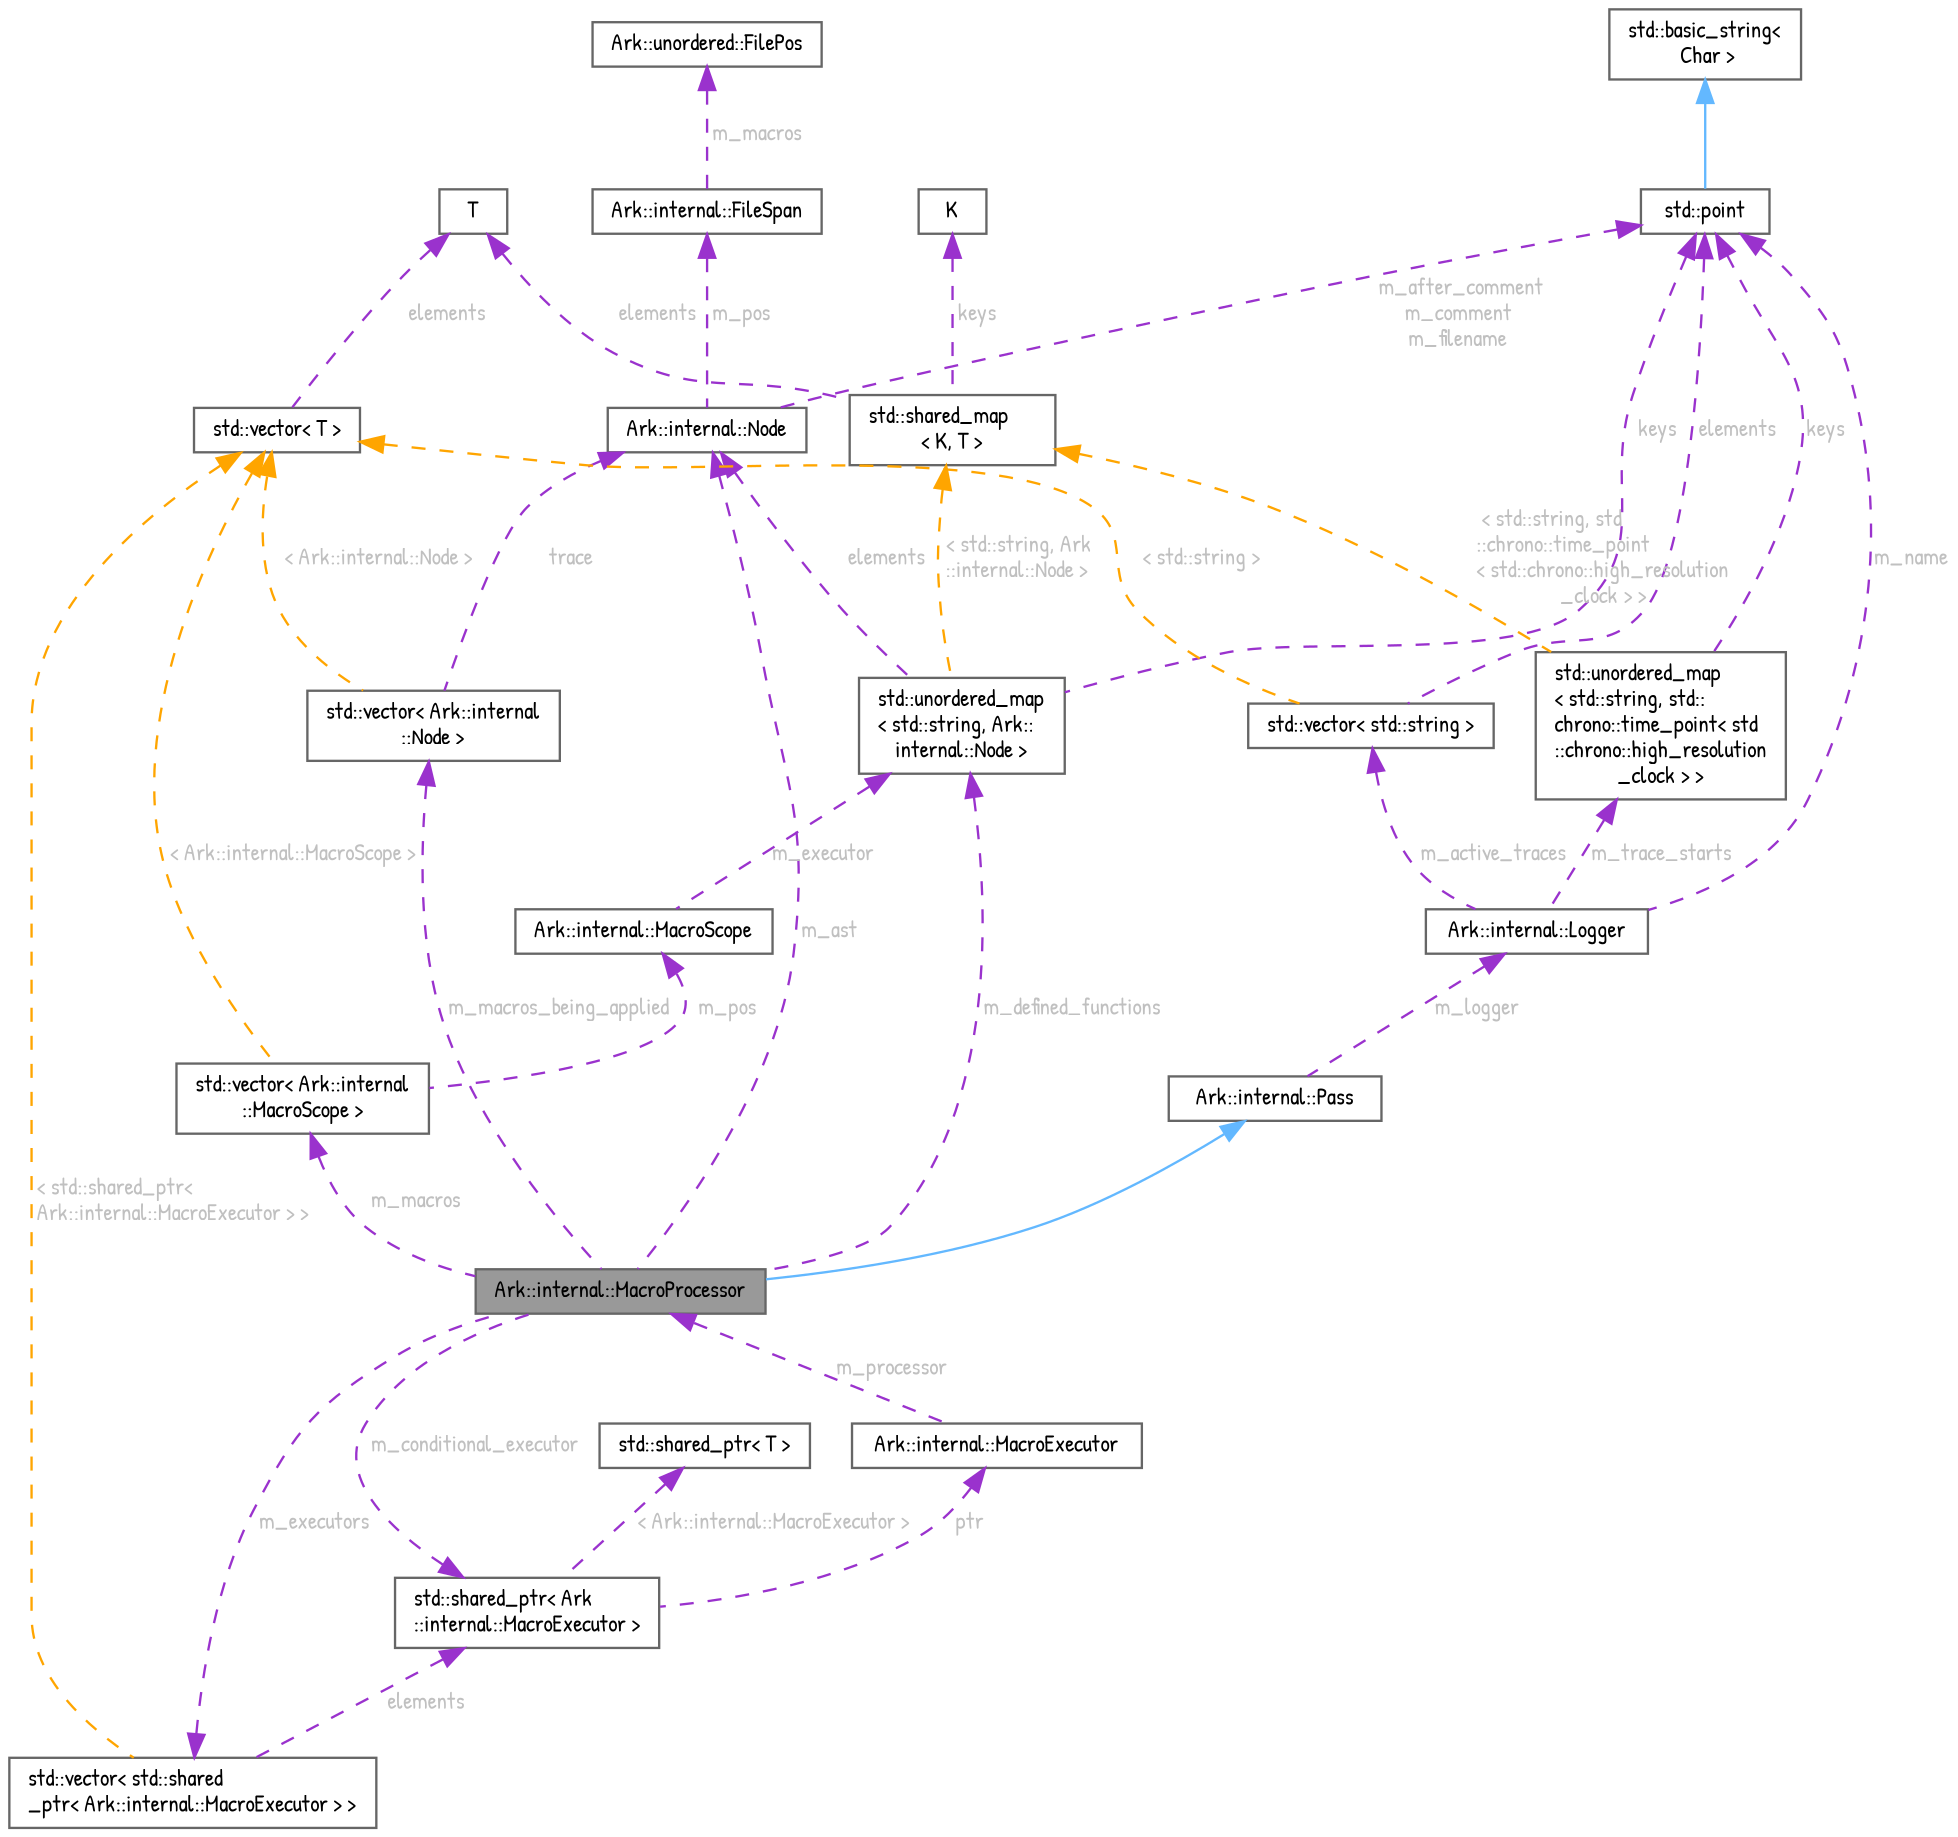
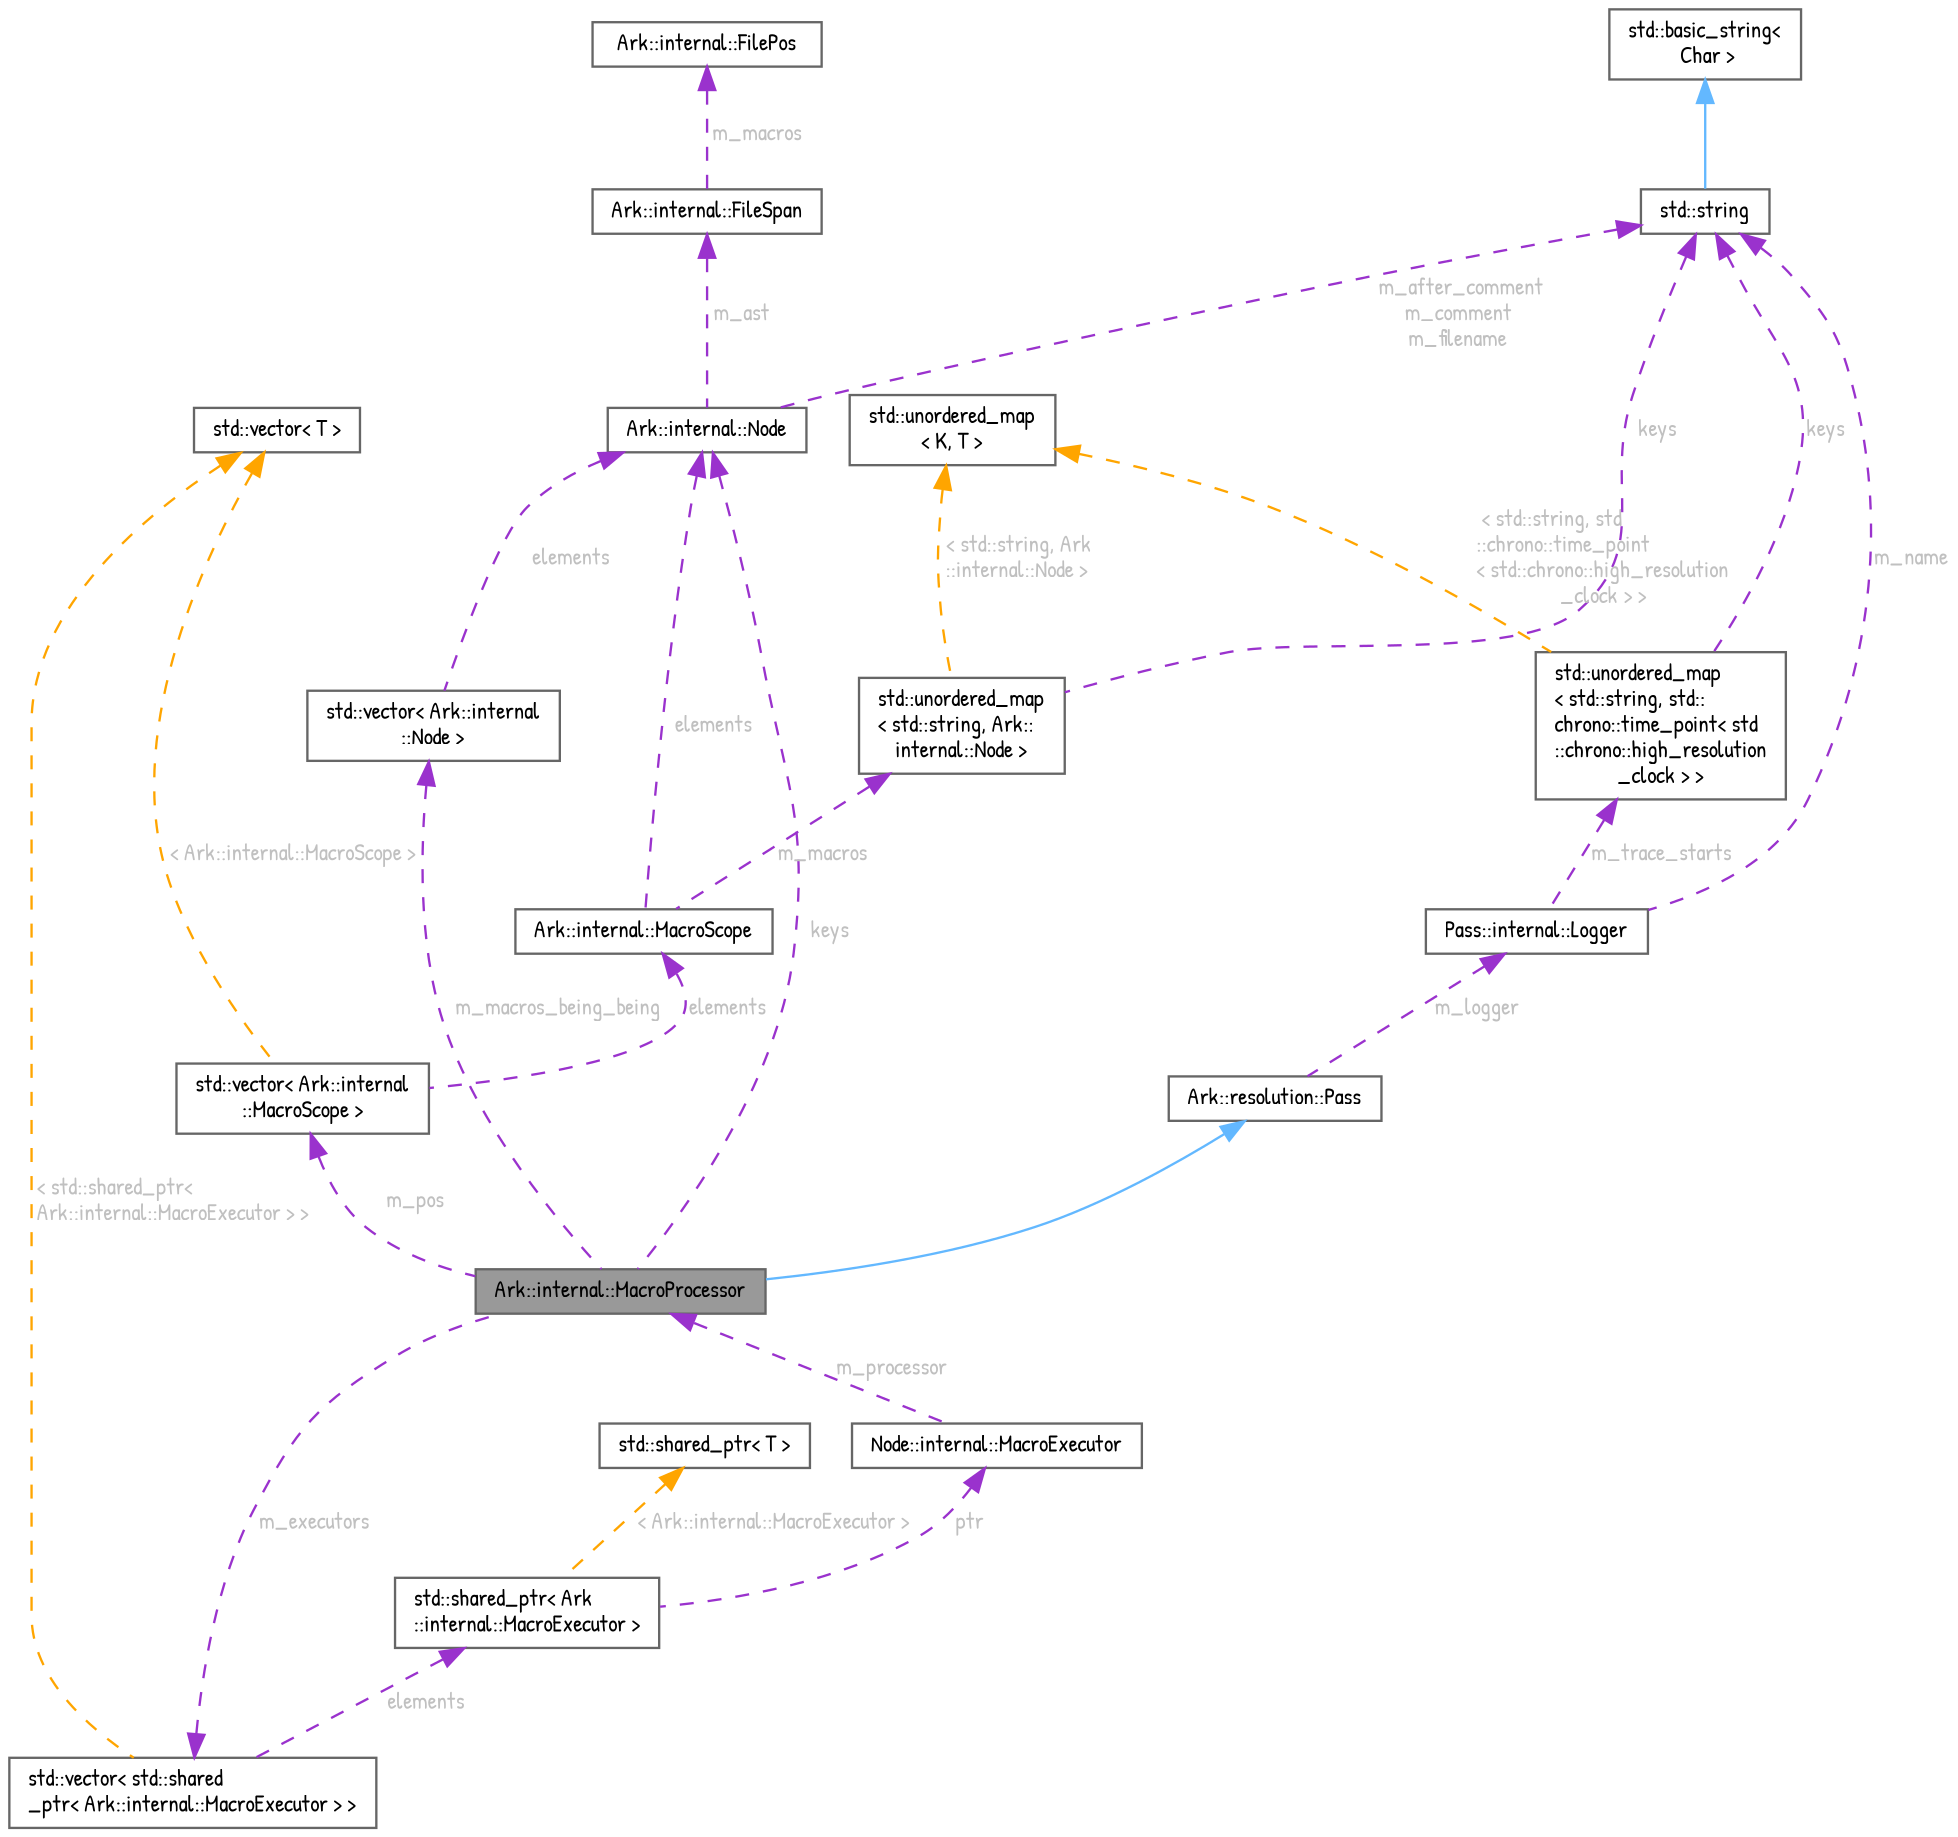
  digraph {
    fontname="Patrick Hand"
    rankdir=TB
    node [color=gray40 fillcolor=white fontname="Patrick Hand" fontsize=10 shape=box style=filled]
    edge [color=darkorchid3 dir=back fontcolor=grey fontname="Patrick Hand" fontsize=10 labelfontname=Helvetica labelfontsize=10 style=dashed]
    n1 [fillcolor=grey60 fontcolor=black height=0.2 label="Ark::internal::MacroProcessor" width=0.4]
-   n2 [height=0.2 label="Ark::internal::MacroExecutor" width=0.4]
+   n2 [height=0.2 label="Node::internal::MacroExecutor" width=0.4]
    n3 [height=0.2 label="std::shared_ptr\< Ark\l::internal::MacroExecutor \>" width=0.4]
-   n4 [height=0.2 label="Ark::internal::Pass" width=0.4]
-   n5 [height=0.2 label="Ark::internal::Logger" width=0.4]
-   n6 [height=0.2 label="std::point" width=0.4]
+   n4 [height=0.2 label="Ark::resolution::Pass" width=0.4]
+   n5 [height=0.2 label="Pass::internal::Logger" width=0.4]
+   n6 [height=0.2 label="std::string" width=0.4]
    n7 [height=0.2 label="std::unordered_map\l\< std::string, std::\lchrono::time_point\< std\l::chrono::high_resolution\l_clock \> \>" width=0.4]
-   n8 [height=0.2 label="std::vector\< std::string \>" width=0.4]
    n9 [height=0.2 label="Ark::internal::Node" width=0.4]
    n10 [height=0.2 label="std::unordered_map\l\< std::string, Ark::\linternal::Node \>" width=0.4]
    n11 [height=0.2 label="std::vector\< Ark::internal\l::Node \>" width=0.4]
    n12 [height=0.2 label="Ark::internal::MacroScope" width=0.4]
    n13 [height=0.2 label="std::basic_string\<\l Char \>" width=0.4]
-   n14 [height=0.2 label="std::shared_map\l\< K, T \>" width=0.4]
-   n15 [height=0.2 label=K width=0.4]
-   n16 [height=0.2 label=T width=0.4]
+   n14 [height=0.2 label="std::unordered_map\l\< K, T \>" width=0.4]
    n17 [height=0.2 label="std::vector\< T \>" width=0.4]
    n18 [height=0.2 label="std::vector\< Ark::internal\l::MacroScope \>" width=0.4]
    n19 [height=0.2 label="std::vector\< std::shared\l_ptr\< Ark::internal::MacroExecutor \> \>" width=0.4]
    n20 [height=0.2 label="std::shared_ptr\< T \>" width=0.4]
    n21 [height=0.2 label="Ark::internal::FileSpan" width=0.4]
-   n22 [height=0.2 label="Ark::unordered::FilePos" width=0.4]
+   n22 [height=0.2 label="Ark::internal::FilePos" width=0.4]
    n1 -> n2 [label=" m_processor"]
    n2 -> n3 [label=" ptr"]
-   n3 -> n1 [label=" m_conditional_executor"]
    n3 -> n19 [label=" elements"]
    n4 -> n1 [color=steelblue1 style=solid fontcolor=""]
    n5 -> n4 [label=" m_logger"]
    n6 -> n5 [label=" m_name"]
    n6 -> n7 [label=" keys"]
-   n6 -> n8 [label=" elements"]
    n6 -> n9 [label=" m_after_comment\nm_comment\nm_filename"]
    n6 -> n10 [label=" keys"]
    n7 -> n5 [label=" m_trace_starts"]
-   n8 -> n5 [label=" m_active_traces"]
-   n9 -> n1 [label=" m_ast"]
-   n9 -> n10 [label=" elements"]
-   n9 -> n11 [label=" trace"]
-   n10 -> n1 [label=" m_defined_functions"]
-   n10 -> n12 [label=" m_executor"]
-   n11 -> n1 [label=" m_macros_being_applied"]
-   n12 -> n18 [label=" m_pos"]
+   n9 -> n1 [label=" keys"]
+   n9 -> n12 [label=" elements"]
+   n9 -> n11 [label=" elements"]
+   n10 -> n12 [label=" m_macros"]
+   n11 -> n1 [label=" m_macros_being_being"]
+   n12 -> n18 [label=" elements"]
    n13 -> n6 [color=steelblue1 style=solid fontcolor=""]
    n14 -> n7 [color=orange label=" \< std::string, std\l::chrono::time_point\l\< std::chrono::high_resolution\l_clock \> \>"]
    n14 -> n10 [color=orange label=" \< std::string, Ark\l::internal::Node \>"]
-   n15 -> n14 [label=" keys"]
-   n16 -> n14 [label=" elements"]
-   n16 -> n17 [label=" elements"]
-   n17 -> n8 [color=orange label=" \< std::string \>"]
-   n17 -> n11 [color=orange label=" \< Ark::internal::Node \>"]
    n17 -> n18 [color=orange label=" \< Ark::internal::MacroScope \>"]
    n17 -> n19 [color=orange label=" \< std::shared_ptr\<\l Ark::internal::MacroExecutor \> \>"]
-   n18 -> n1 [label=" m_macros"]
+   n18 -> n1 [label=" m_pos"]
    n19 -> n1 [label=" m_executors"]
-   n20 -> n3 [label=" \< Ark::internal::MacroExecutor \>"]
-   n21 -> n9 [label=" m_pos"]
+   n20 -> n3 [color=orange label=" \< Ark::internal::MacroExecutor \>"]
+   n21 -> n9 [label=" m_ast"]
    n22 -> n21 [label=" m_macros"]
  }
